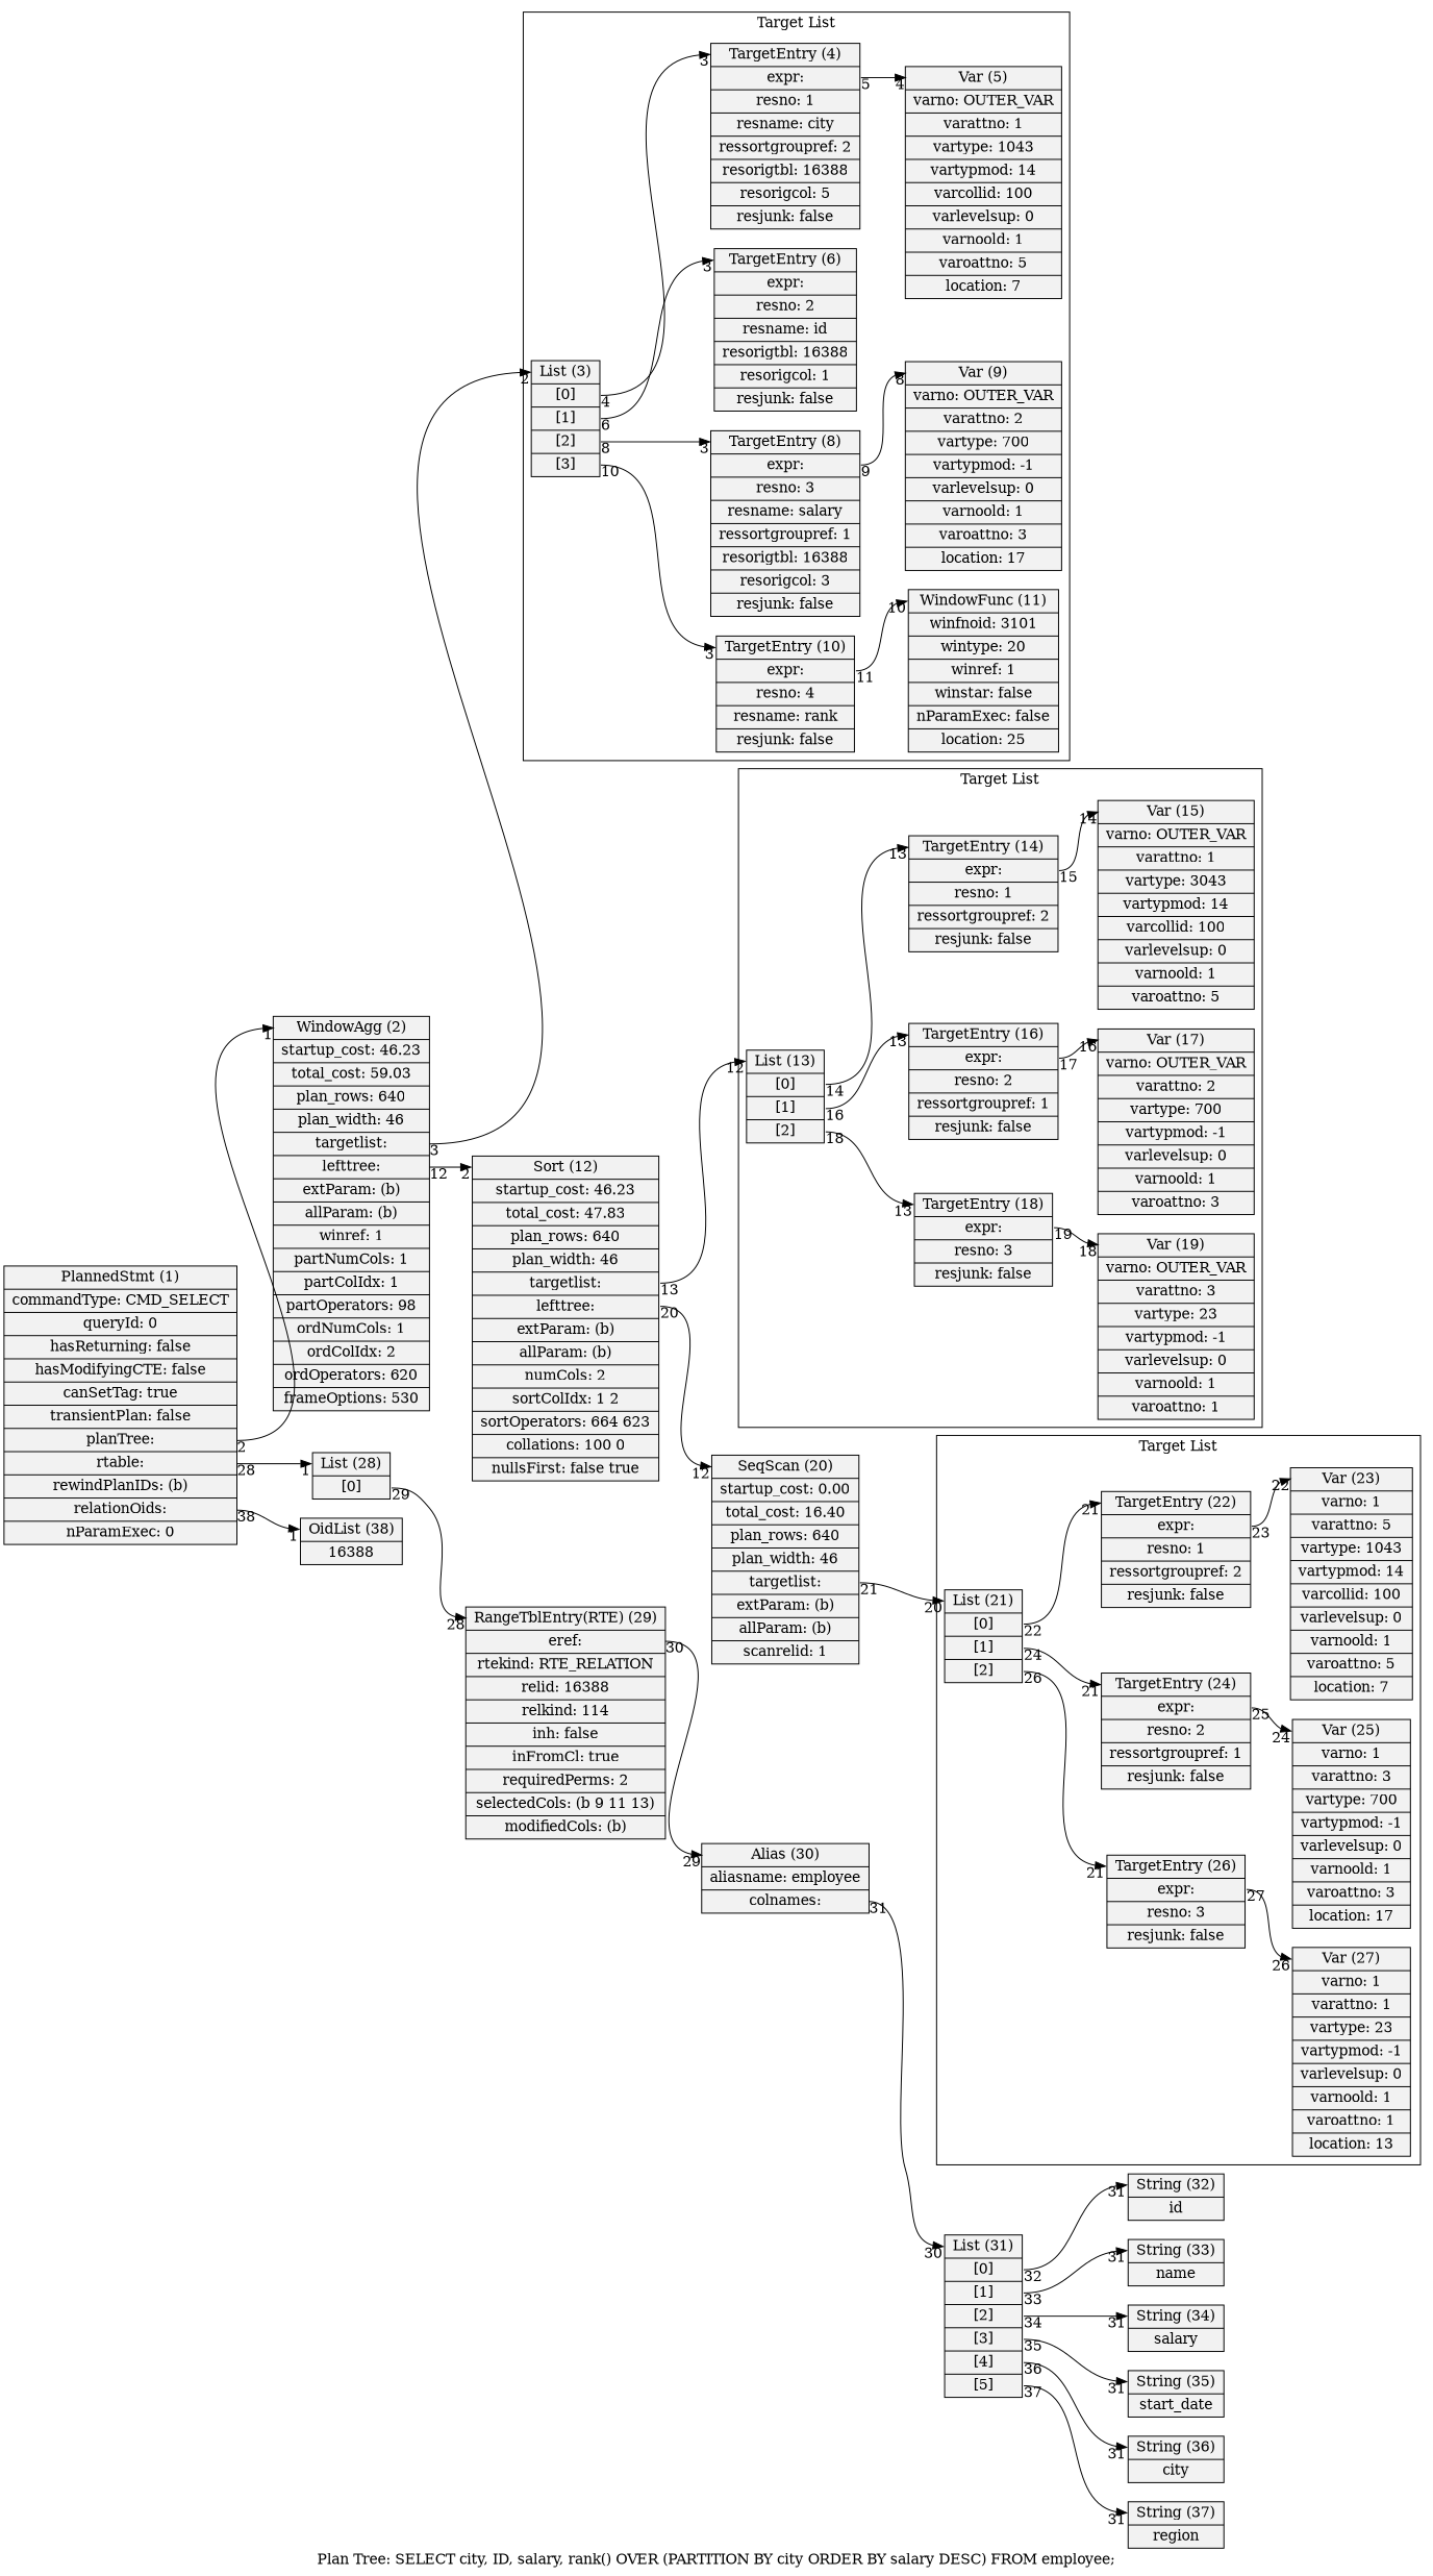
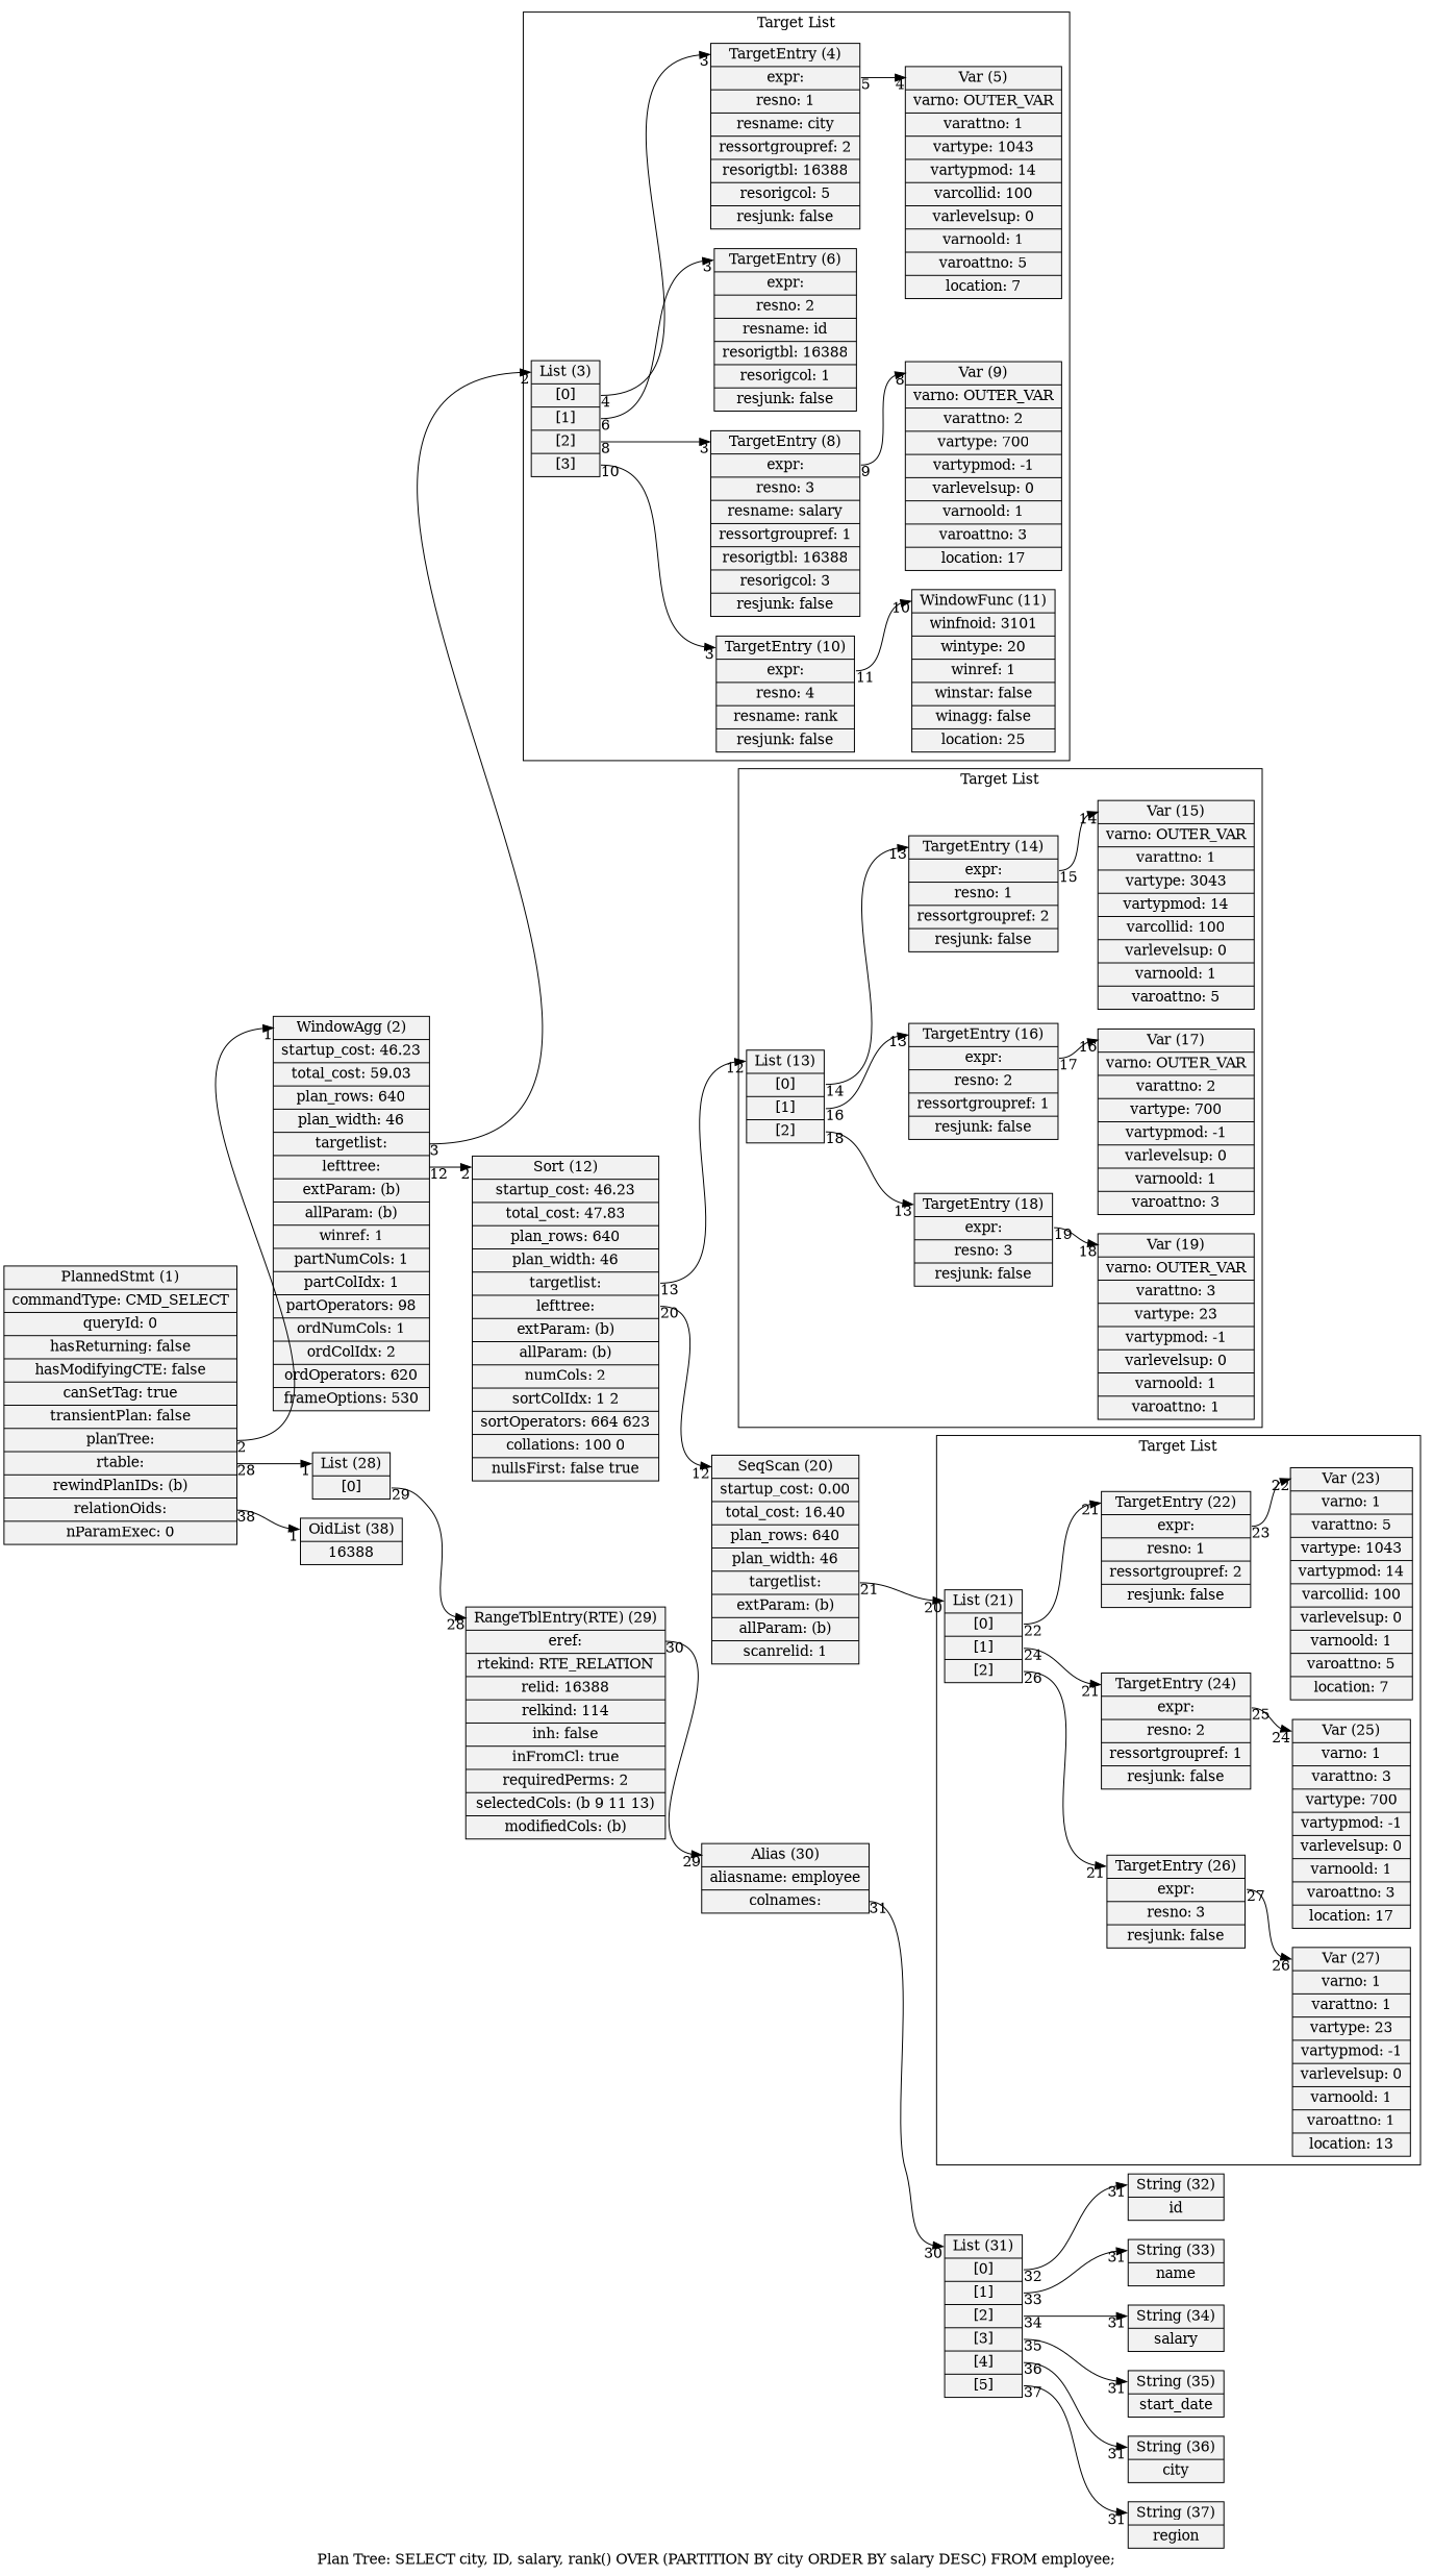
  digraph {
    label="Plan Tree: SELECT city, ID, salary, rank() OVER (PARTITION BY city ORDER BY salary DESC) FROM employee;"
    rankdir=LR
    node [fillcolor=gray95 shape=record style=filled]
    edge [arrowtail=empty headlabel=31 headport=head tailport=expr]
    n1 [label="<head> List (21)|<1> [0]|<2> [1]|<3> [2]"]
    n2 [label="<head> TargetEntry (22)|<expr> expr: |resno: 1|ressortgroupref: 2|resjunk: false"]
    n3 [label="<head> TargetEntry (24)|<expr> expr: |resno: 2|ressortgroupref: 1|resjunk: false"]
    n4 [label="<head> TargetEntry (26)|<expr> expr: |resno: 3|resjunk: false"]
    n5 [label="<head> Var (23)|varno: 1|varattno: 5|vartype: 1043|vartypmod: 14|varcollid: 100|varlevelsup: 0|varnoold: 1|varoattno: 5|location: 7"]
    n6 [label="<head> Var (25)|varno: 1|varattno: 3|vartype: 700|vartypmod: -1|varlevelsup: 0|varnoold: 1|varoattno: 3|location: 17"]
    n7 [label="<head> Var (27)|varno: 1|varattno: 1|vartype: 23|vartypmod: -1|varlevelsup: 0|varnoold: 1|varoattno: 1|location: 13"]
    n8 [label="<head> List (3)|<1> [0]|<2> [1]|<3> [2]|<4> [3]"]
    n9 [label="<head> TargetEntry (4)|<expr> expr: |resno: 1|resname: city|ressortgroupref: 2|resorigtbl: 16388|resorigcol: 5|resjunk: false"]
    n10 [label="<head> TargetEntry (6)|<expr> expr: |resno: 2|resname: id|resorigtbl: 16388|resorigcol: 1|resjunk: false"]
    n11 [label="<head> TargetEntry (8)|<expr> expr: |resno: 3|resname: salary|ressortgroupref: 1|resorigtbl: 16388|resorigcol: 3|resjunk: false"]
    n12 [label="<head> TargetEntry (10)|<expr> expr: |resno: 4|resname: rank|resjunk: false"]
    n13 [label="<head> Var (5)|varno: OUTER_VAR|varattno: 1|vartype: 1043|vartypmod: 14|varcollid: 100|varlevelsup: 0|varnoold: 1|varoattno: 5|location: 7"]
    n14 [label="<head> Var (9)|varno: OUTER_VAR|varattno: 2|vartype: 700|vartypmod: -1|varlevelsup: 0|varnoold: 1|varoattno: 3|location: 17"]
-   n15 [label="<head> WindowFunc (11)|winfnoid: 3101|wintype: 20|winref: 1|winstar: false|nParamExec: false|location: 25"]
+   n15 [label="<head> WindowFunc (11)|winfnoid: 3101|wintype: 20|winref: 1|winstar: false|winagg: false|location: 25"]
    n16 [label="<head> List (13)|<1> [0]|<2> [1]|<3> [2]"]
    n17 [label="<head> TargetEntry (14)|<expr> expr: |resno: 1|ressortgroupref: 2|resjunk: false"]
    n18 [label="<head> TargetEntry (16)|<expr> expr: |resno: 2|ressortgroupref: 1|resjunk: false"]
    n19 [label="<head> TargetEntry (18)|<expr> expr: |resno: 3|resjunk: false"]
    n20 [label="<head> Var (15)|varno: OUTER_VAR|varattno: 1|vartype: 3043|vartypmod: 14|varcollid: 100|varlevelsup: 0|varnoold: 1|varoattno: 5"]
    n21 [label="<head> Var (17)|varno: OUTER_VAR|varattno: 2|vartype: 700|vartypmod: -1|varlevelsup: 0|varnoold: 1|varoattno: 3"]
    n22 [label="<head> Var (19)|varno: OUTER_VAR|varattno: 3|vartype: 23|vartypmod: -1|varlevelsup: 0|varnoold: 1|varoattno: 1"]
    n23 [label="<head> Alias (30)|aliasname: employee|<colnames> colnames: "]
    n24 [label="<head> List (31)|<1> [0]|<2> [1]|<3> [2]|<4> [3]|<5> [4]|<6> [5]"]
    n25 [label="<head> String (32)|id"]
    n26 [label="<head> String (33)|name"]
    n27 [label="<head> String (34)|salary"]
    n28 [label="<head> String (35)|start_date"]
    n29 [label="<head> String (36)|city"]
    n30 [label="<head> String (37)|region"]
    n31 [label="<head> SeqScan (20)|startup_cost: 0.00|total_cost: 16.40|plan_rows: 640|plan_width: 46|<targetlist> targetlist: |extParam: (b)|allParam: (b)|scanrelid: 1"]
    n32 [label="<head> Sort (12)|startup_cost: 46.23|total_cost: 47.83|plan_rows: 640|plan_width: 46|<targetlist> targetlist: |<lefttree> lefttree: |extParam: (b)|allParam: (b)|numCols: 2|sortColIdx: 1 2|sortOperators: 664 623|collations: 100 0|nullsFirst: false true"]
    n33 [label="<head> WindowAgg (2)|startup_cost: 46.23|total_cost: 59.03|plan_rows: 640|plan_width: 46|<targetlist> targetlist: |<lefttree> lefttree: |extParam: (b)|allParam: (b)|winref: 1|partNumCols: 1|partColIdx: 1|partOperators: 98|ordNumCols: 1|ordColIdx: 2|ordOperators: 620|frameOptions: 530"]
    n34 [label="<head> RangeTblEntry(RTE) (29)|<eref> eref: |rtekind: RTE_RELATION|relid: 16388|relkind: 114|inh: false|inFromCl: true|requiredPerms: 2|selectedCols: (b 9 11 13)|modifiedCols: (b)"]
    n35 [label="<head> List (28)|<1> [0]"]
    n36 [label="<head> OidList (38)|16388 "]
    n37 [label="<head> PlannedStmt (1)|commandType: CMD_SELECT|queryId: 0|hasReturning: false|hasModifyingCTE: false|canSetTag: true|transientPlan: false|<planTree> planTree: |<rtable> rtable: |rewindPlanIDs: (b)|<relationOids> relationOids: |nParamExec: 0"]
    subgraph cluster_1 {
      label="Target List"
      n1
      n2
      n3
      n4
      n5
      n6
      n7
    }
    subgraph cluster_2 {
      label="Target List"
      n8
      n9
      n10
      n11
      n12
      n13
      n14
      n15
    }
    subgraph cluster_3 {
      label="Target List"
      n16
      n17
      n18
      n19
      n20
      n21
      n22
    }
    n1 -> n2 [headlabel=21 taillabel=22 tailport=1]
    n1 -> n3 [headlabel=21 taillabel=24 tailport=2]
    n1 -> n4 [headlabel=21 taillabel=26 tailport=3]
    n2 -> n5 [headlabel=22 taillabel=23]
    n3 -> n6 [headlabel=24 taillabel=25]
    n4 -> n7 [headlabel=26 taillabel=27]
    n8 -> n9 [headlabel=3 taillabel=4 tailport=1]
    n8 -> n10 [headlabel=3 taillabel=6 tailport=2]
    n8 -> n11 [headlabel=3 taillabel=8 tailport=3]
    n8 -> n12 [headlabel=3 taillabel=10 tailport=4]
    n9 -> n13 [headlabel=4 taillabel=5]
    n11 -> n14 [headlabel=8 taillabel=9]
    n12 -> n15 [headlabel=10 taillabel=11]
    n16 -> n17 [headlabel=13 taillabel=14 tailport=1]
    n16 -> n18 [headlabel=13 taillabel=16 tailport=2]
    n16 -> n19 [headlabel=13 taillabel=18 tailport=3]
    n17 -> n20 [headlabel=14 taillabel=15]
    n18 -> n21 [headlabel=16 taillabel=17]
    n19 -> n22 [headlabel=18 taillabel=19]
    n23 -> n24 [headlabel=30 taillabel=31 tailport=colnames]
    n24 -> n25 [taillabel=32 tailport=1]
    n24 -> n26 [taillabel=33 tailport=2]
    n24 -> n27 [taillabel=34 tailport=3]
    n24 -> n28 [taillabel=35 tailport=4]
    n24 -> n29 [taillabel=36 tailport=5]
    n24 -> n30 [taillabel=37 tailport=6]
    n31 -> n1 [headlabel=20 taillabel=21 tailport=targetlist]
    n32 -> n16 [headlabel=12 taillabel=13 tailport=targetlist]
    n32 -> n31 [headlabel=12 taillabel=20 tailport=lefttree]
    n33 -> n8 [headlabel=2 taillabel=3 tailport=targetlist]
    n33 -> n32 [headlabel=2 taillabel=12 tailport=lefttree]
    n34 -> n23 [headlabel=29 taillabel=30 tailport=eref]
    n35 -> n34 [headlabel=28 taillabel=29 tailport=1]
    n37 -> n33 [headlabel=1 taillabel=2 tailport=planTree]
    n37 -> n35 [headlabel=1 taillabel=28 tailport=rtable]
    n37 -> n36 [headlabel=1 taillabel=38 tailport=relationOids]
  }
